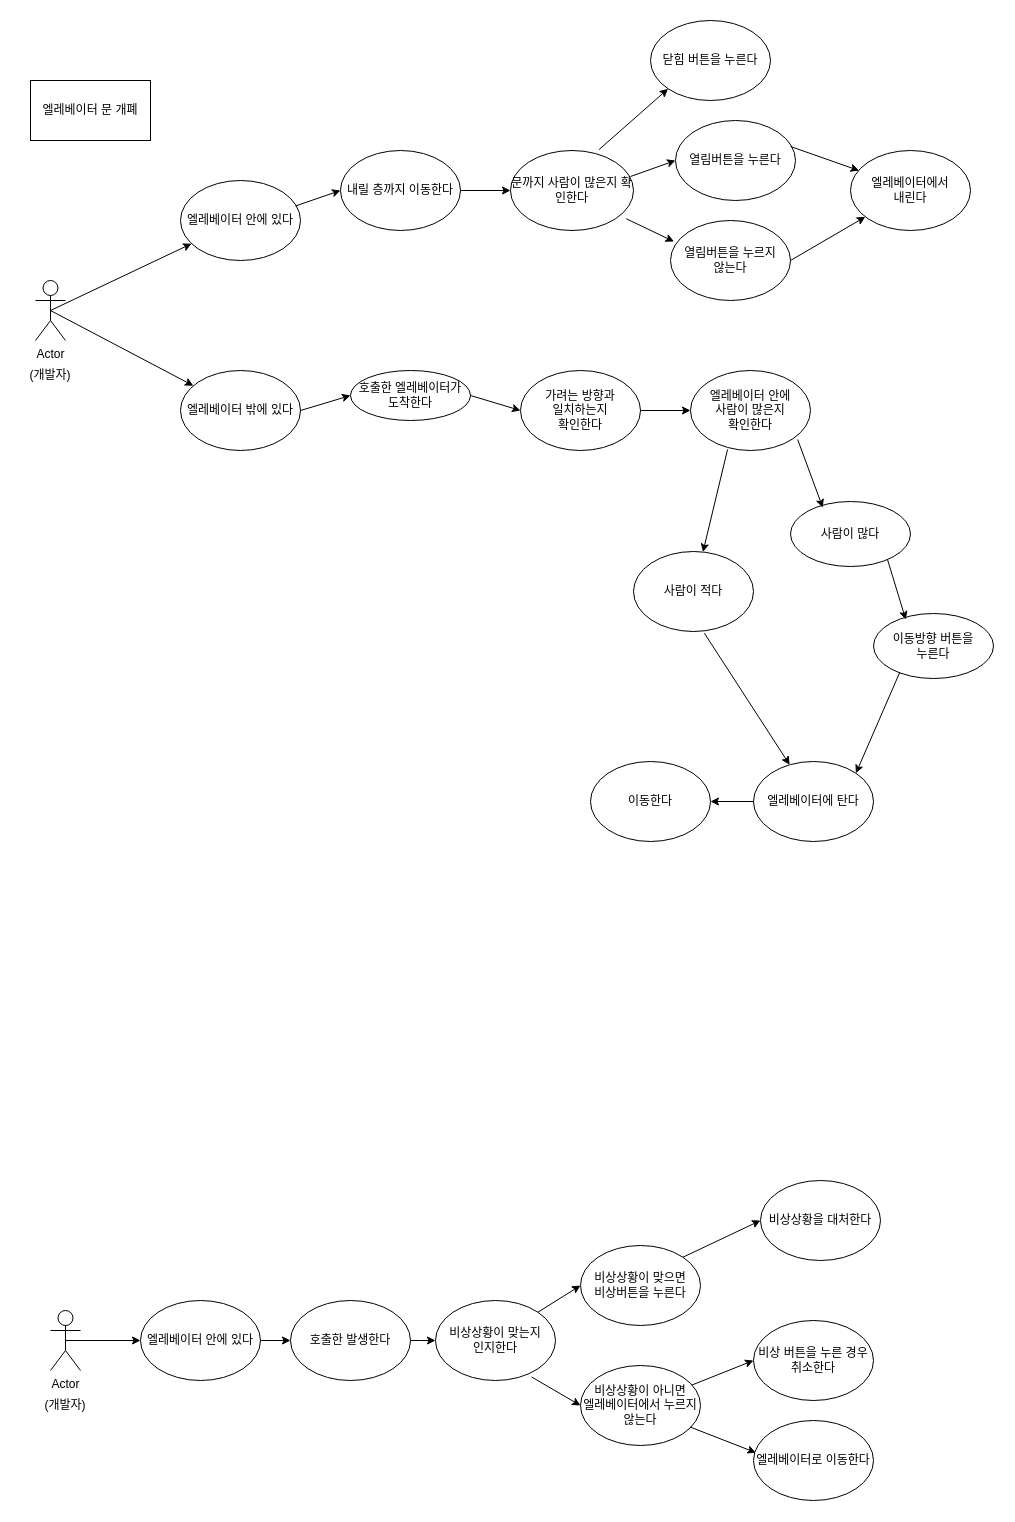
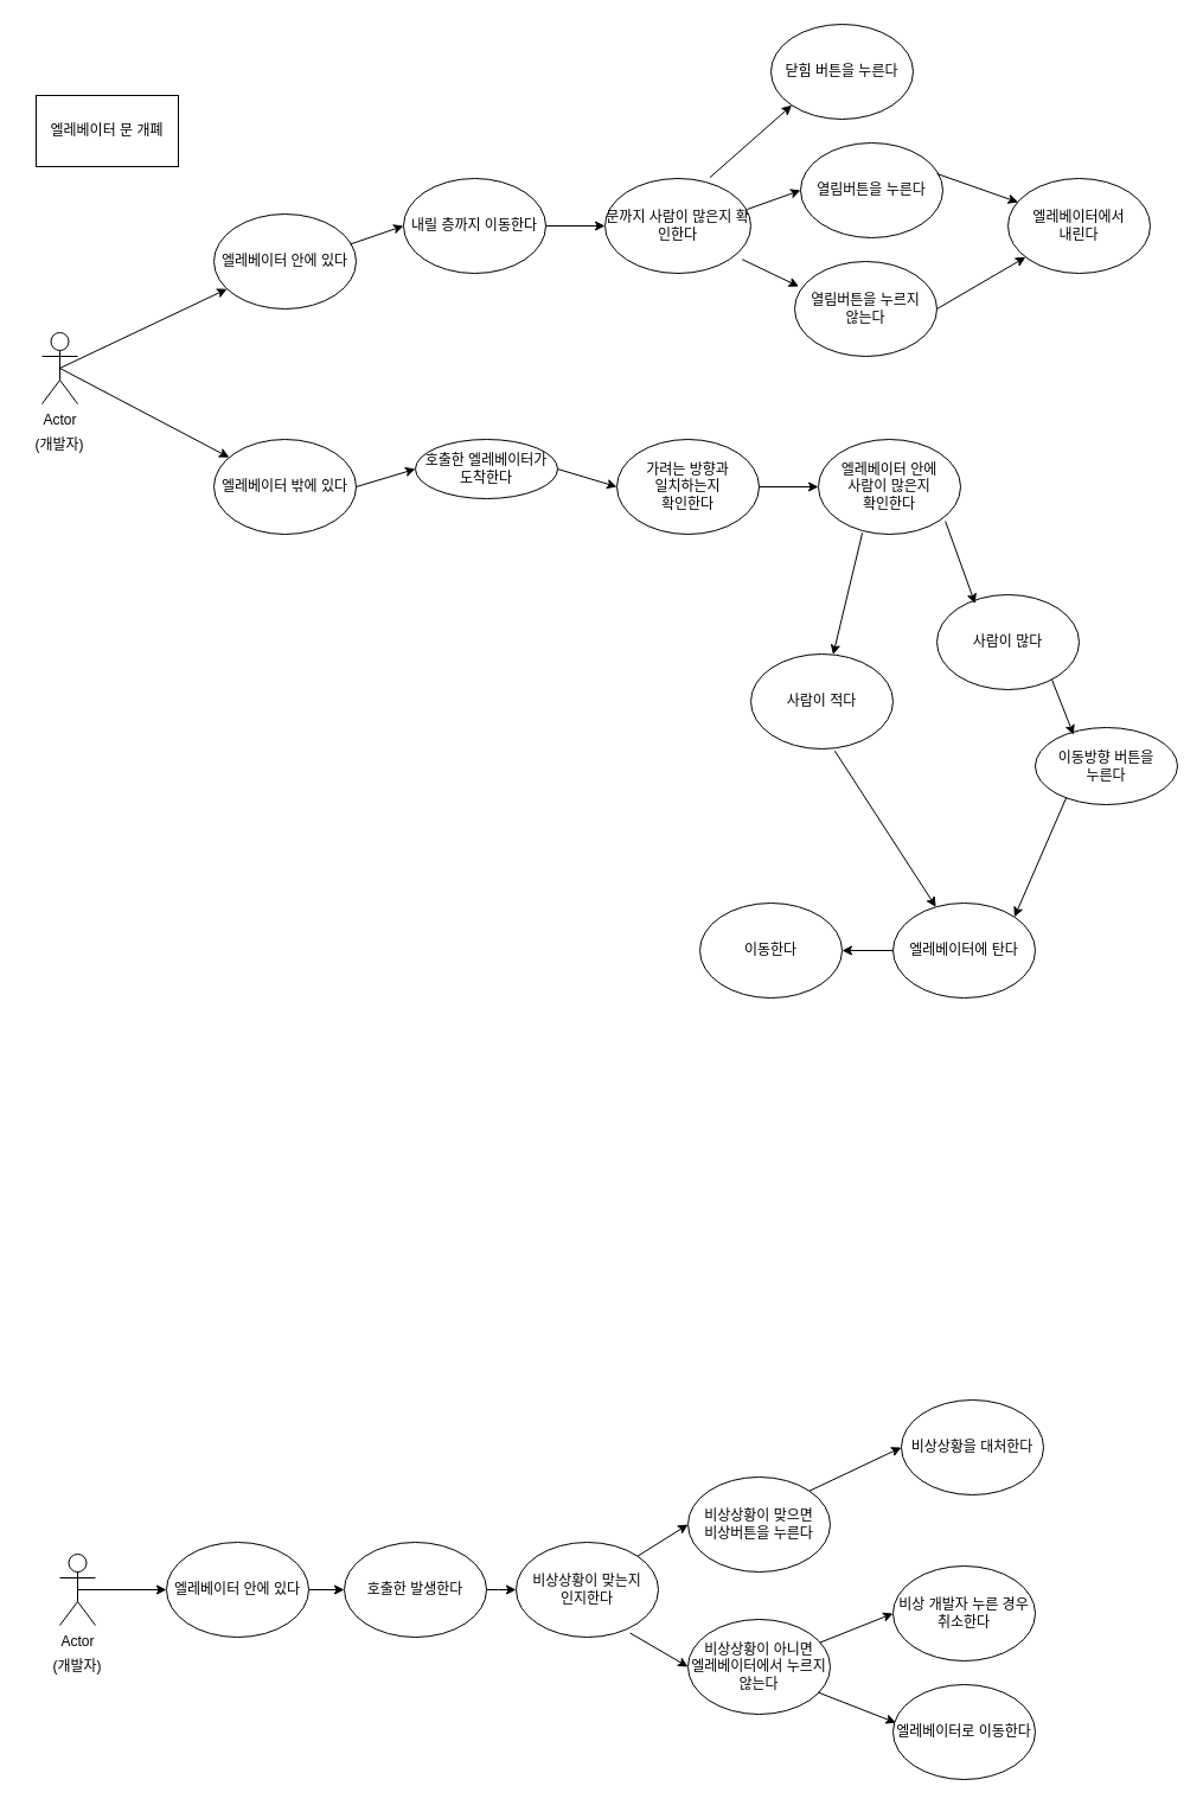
  <mxCell id="0" />
  <mxCell id="1" parent="0" />
  <mxCell id="2" value="Actor" style="shape=umlActor;verticalLabelPosition=bottom;verticalAlign=top;html=1;outlineConnect=0;" vertex="1" parent="1"><mxGeometry x="35" y="280" width="30" height="60" as="geometry" /></mxCell>
  <mxCell id="3" value="" style="endArrow=classic;html=1;rounded=0;exitX=0.5;exitY=0.5;exitDx=0;exitDy=0;exitPerimeter=0;" edge="1" parent="1" target="8" source="2"><mxGeometry width="50" height="50" relative="1" as="geometry"><mxPoint x="135" y="360" as="sourcePoint" /><mxPoint x="230" y="250" as="targetPoint" /></mxGeometry></mxCell>
  <mxCell id="4" value="(개발자)" style="text;html=1;strokeColor=none;fillColor=none;align=center;verticalAlign=middle;whiteSpace=wrap;rounded=0;" vertex="1" parent="1"><mxGeometry x="20" y="360" width="60" height="30" as="geometry" /></mxCell>
  <mxCell id="5" value="" style="endArrow=classic;html=1;rounded=0;exitX=0.5;exitY=0.5;exitDx=0;exitDy=0;exitPerimeter=0;" edge="1" parent="1" target="7" source="2"><mxGeometry width="50" height="50" relative="1" as="geometry"><mxPoint x="65" y="323" as="sourcePoint" /><mxPoint x="200" y="490" as="targetPoint" /></mxGeometry></mxCell>
  <mxCell id="6" value="엘레베이터 문 개폐" style="rounded=0;whiteSpace=wrap;html=1;" vertex="1" parent="1"><mxGeometry x="30" y="80" width="120" height="60" as="geometry" /></mxCell>
  <mxCell id="7" value="엘레베이터 밖에 있다" style="ellipse;whiteSpace=wrap;html=1;" vertex="1" parent="1"><mxGeometry x="180" y="370" width="120" height="80" as="geometry" /></mxCell>
  <mxCell id="8" value="엘레베이터 안에 있다" style="ellipse;whiteSpace=wrap;html=1;" vertex="1" parent="1"><mxGeometry x="180" y="180" width="120" height="80" as="geometry" /></mxCell>
  <mxCell id="9" value="" style="endArrow=classic;html=1;rounded=0;exitX=0.957;exitY=0.319;exitDx=0;exitDy=0;exitPerimeter=0;entryX=0;entryY=0.5;entryDx=0;entryDy=0;" edge="1" parent="1" target="10" source="8"><mxGeometry width="50" height="50" relative="1" as="geometry"><mxPoint x="320" y="200" as="sourcePoint" /><mxPoint x="540" y="180" as="targetPoint" /></mxGeometry></mxCell>
  <mxCell id="10" value="내릴 층까지 이동한다" style="ellipse;whiteSpace=wrap;html=1;" vertex="1" parent="1"><mxGeometry x="340" y="150" width="120" height="80" as="geometry" /></mxCell>
  <mxCell id="11" value="" style="endArrow=classic;html=1;rounded=0;exitX=1;exitY=0.5;exitDx=0;exitDy=0;entryX=0;entryY=0.5;entryDx=0;entryDy=0;" edge="1" parent="1" target="12" source="10"><mxGeometry width="50" height="50" relative="1" as="geometry"><mxPoint x="472" y="206" as="sourcePoint" /><mxPoint x="717" y="180" as="targetPoint" /></mxGeometry></mxCell>
  <mxCell id="12" value="문까지 사람이 많은지 확인한다" style="ellipse;whiteSpace=wrap;html=1;" vertex="1" parent="1"><mxGeometry x="510" y="150" width="123" height="80" as="geometry" /></mxCell>
  <mxCell id="13" value="" style="endArrow=classic;html=1;rounded=0;exitX=0.957;exitY=0.319;exitDx=0;exitDy=0;exitPerimeter=0;entryX=0;entryY=0.5;entryDx=0;entryDy=0;" edge="1" parent="1" target="14"><mxGeometry width="50" height="50" relative="1" as="geometry"><mxPoint x="630" y="176" as="sourcePoint" /><mxPoint x="875" y="150" as="targetPoint" /></mxGeometry></mxCell>
  <mxCell id="14" value="열림버튼을 누른다" style="ellipse;whiteSpace=wrap;html=1;" vertex="1" parent="1"><mxGeometry x="675" y="120" width="120" height="80" as="geometry" /></mxCell>
  <mxCell id="15" value="" style="endArrow=classic;html=1;rounded=0;exitX=0.957;exitY=0.319;exitDx=0;exitDy=0;exitPerimeter=0;entryX=0.071;entryY=0.251;entryDx=0;entryDy=0;entryPerimeter=0;" edge="1" parent="1" target="16"><mxGeometry width="50" height="50" relative="1" as="geometry"><mxPoint x="790" y="146" as="sourcePoint" /><mxPoint x="1035" y="120" as="targetPoint" /></mxGeometry></mxCell>
  <mxCell id="16" value="엘레베이터에서&lt;br&gt;내린다" style="ellipse;whiteSpace=wrap;html=1;" vertex="1" parent="1"><mxGeometry x="850" y="150" width="120" height="80" as="geometry" /></mxCell>
  <mxCell id="17" value="" style="endArrow=classic;html=1;rounded=0;entryX=0.029;entryY=0.263;entryDx=0;entryDy=0;exitX=0.941;exitY=0.853;exitDx=0;exitDy=0;entryPerimeter=0;exitPerimeter=0;" edge="1" parent="1" target="18" source="12"><mxGeometry width="50" height="50" relative="1" as="geometry"><mxPoint x="614.809" y="228.399" as="sourcePoint" /><mxPoint x="875" y="250" as="targetPoint" /></mxGeometry></mxCell>
  <mxCell id="18" value="열림버튼을 누르지 &lt;br&gt;않는다" style="ellipse;whiteSpace=wrap;html=1;" vertex="1" parent="1"><mxGeometry x="670" y="220" width="120" height="80" as="geometry" /></mxCell>
  <mxCell id="19" value="" style="endArrow=classic;html=1;rounded=0;exitX=1;exitY=0.5;exitDx=0;exitDy=0;" edge="1" parent="1" source="18" target="16"><mxGeometry width="50" height="50" relative="1" as="geometry"><mxPoint x="800" y="156" as="sourcePoint" /><mxPoint x="890" y="180" as="targetPoint" /></mxGeometry></mxCell>
  <mxCell id="20" value="" style="endArrow=classic;html=1;rounded=0;entryX=0;entryY=1;entryDx=0;entryDy=0;exitX=0.719;exitY=-0.01;exitDx=0;exitDy=0;exitPerimeter=0;" edge="1" parent="1" target="21" source="12"><mxGeometry width="50" height="50" relative="1" as="geometry"><mxPoint x="588" y="146" as="sourcePoint" /><mxPoint x="633" y="126" as="targetPoint" /></mxGeometry></mxCell>
  <mxCell id="21" value="닫힘 버튼을 누른다" style="ellipse;whiteSpace=wrap;html=1;" vertex="1" parent="1"><mxGeometry x="650" y="20" width="120" height="80" as="geometry" /></mxCell>
  <mxCell id="22" value="" style="endArrow=classic;html=1;rounded=0;exitX=1;exitY=0.5;exitDx=0;exitDy=0;entryX=0;entryY=0.5;entryDx=0;entryDy=0;" edge="1" parent="1" target="23" source="7"><mxGeometry width="50" height="50" relative="1" as="geometry"><mxPoint x="320" y="427" as="sourcePoint" /><mxPoint x="565" y="401" as="targetPoint" /></mxGeometry></mxCell>
  <mxCell id="23" value="호출한 엘레베이터가&lt;br&gt;도착한다" style="ellipse;whiteSpace=wrap;html=1;" vertex="1" parent="1"><mxGeometry x="350" y="370" width="120" height="50" as="geometry" /></mxCell>
  <mxCell id="24" value="" style="endArrow=classic;html=1;rounded=0;entryX=0;entryY=0.5;entryDx=0;entryDy=0;exitX=1;exitY=0.5;exitDx=0;exitDy=0;" edge="1" parent="1" target="25" source="23"><mxGeometry width="50" height="50" relative="1" as="geometry"><mxPoint x="480" y="411" as="sourcePoint" /><mxPoint x="744" y="401" as="targetPoint" /></mxGeometry></mxCell>
  <mxCell id="25" value="가려는 방향과 &lt;br&gt;일치하는지&lt;br&gt;확인한다" style="ellipse;whiteSpace=wrap;html=1;" vertex="1" parent="1"><mxGeometry x="520" y="370" width="120" height="80" as="geometry" /></mxCell>
  <mxCell id="26" value="" style="endArrow=classic;html=1;rounded=0;entryX=0;entryY=0.5;entryDx=0;entryDy=0;exitX=1;exitY=0.5;exitDx=0;exitDy=0;" edge="1" parent="1" target="27" source="25"><mxGeometry width="50" height="50" relative="1" as="geometry"><mxPoint x="664" y="410" as="sourcePoint" /><mxPoint x="923" y="400" as="targetPoint" /></mxGeometry></mxCell>
  <mxCell id="27" value="엘레베이터 안에 &lt;br&gt;사람이 많은지 &lt;br&gt;확인한다" style="ellipse;whiteSpace=wrap;html=1;" vertex="1" parent="1"><mxGeometry x="690" y="370" width="120" height="80" as="geometry" /></mxCell>
  <mxCell id="28" value="사람이 적다" style="ellipse;whiteSpace=wrap;html=1;" vertex="1" parent="1"><mxGeometry x="633" y="551" width="120" height="80" as="geometry" /></mxCell>
- <mxCell id="29" value="사람이 많다" style="ellipse;whiteSpace=wrap;html=1;" vertex="1" parent="1"><mxGeometry x="790" y="501" width="120" height="65" as="geometry" /></mxCell>
+ <mxCell id="29" value="사람이 많다" style="ellipse;whiteSpace=wrap;html=1;" vertex="1" parent="1"><mxGeometry x="790" y="501" width="120" height="80" as="geometry" /></mxCell>
  <mxCell id="30" value="" style="endArrow=classic;html=1;rounded=0;exitX=0.309;exitY=0.986;exitDx=0;exitDy=0;exitPerimeter=0;" edge="1" parent="1" source="27" target="28"><mxGeometry width="50" height="50" relative="1" as="geometry"><mxPoint x="650" y="420" as="sourcePoint" /><mxPoint x="700" y="420" as="targetPoint" /></mxGeometry></mxCell>
  <mxCell id="31" value="" style="endArrow=classic;html=1;rounded=0;exitX=0.893;exitY=0.863;exitDx=0;exitDy=0;exitPerimeter=0;entryX=0.269;entryY=0.094;entryDx=0;entryDy=0;entryPerimeter=0;" edge="1" parent="1" source="27" target="29"><mxGeometry width="50" height="50" relative="1" as="geometry"><mxPoint x="737" y="459" as="sourcePoint" /><mxPoint x="712" y="561" as="targetPoint" /></mxGeometry></mxCell>
  <mxCell id="32" value="이동방향 버튼을&lt;br&gt;누른다" style="ellipse;whiteSpace=wrap;html=1;" vertex="1" parent="1"><mxGeometry x="873" y="613" width="120" height="65" as="geometry" /></mxCell>
  <mxCell id="33" value="" style="endArrow=classic;html=1;rounded=0;exitX=0.809;exitY=0.896;exitDx=0;exitDy=0;exitPerimeter=0;entryX=0.269;entryY=0.094;entryDx=0;entryDy=0;entryPerimeter=0;" edge="1" parent="1" target="32" source="29"><mxGeometry width="50" height="50" relative="1" as="geometry"><mxPoint x="920" y="561" as="sourcePoint" /><mxPoint x="835" y="683" as="targetPoint" /></mxGeometry></mxCell>
  <mxCell id="34" value="엘레베이터에 탄다" style="ellipse;whiteSpace=wrap;html=1;" vertex="1" parent="1"><mxGeometry x="753" y="761" width="120" height="80" as="geometry" /></mxCell>
  <mxCell id="35" value="" style="endArrow=classic;html=1;rounded=0;exitX=0.591;exitY=1.022;exitDx=0;exitDy=0;exitPerimeter=0;" edge="1" parent="1" target="34" source="28"><mxGeometry width="50" height="50" relative="1" as="geometry"><mxPoint x="764" y="551" as="sourcePoint" /><mxPoint x="737" y="522" as="targetPoint" /></mxGeometry></mxCell>
  <mxCell id="36" value="" style="endArrow=classic;html=1;rounded=0;exitX=0.22;exitY=0.901;exitDx=0;exitDy=0;exitPerimeter=0;entryX=1;entryY=0;entryDx=0;entryDy=0;" edge="1" parent="1" source="32" target="34"><mxGeometry width="50" height="50" relative="1" as="geometry"><mxPoint x="975" y="681" as="sourcePoint" /><mxPoint x="950" y="784" as="targetPoint" /></mxGeometry></mxCell>
  <mxCell id="37" value="이동한다" style="ellipse;whiteSpace=wrap;html=1;" vertex="1" parent="1"><mxGeometry x="590" y="761" width="120" height="80" as="geometry" /></mxCell>
  <mxCell id="38" value="" style="endArrow=classic;html=1;rounded=0;exitX=0;exitY=0.5;exitDx=0;exitDy=0;entryX=1;entryY=0.5;entryDx=0;entryDy=0;" edge="1" parent="1" source="34" target="37"><mxGeometry width="50" height="50" relative="1" as="geometry"><mxPoint x="724" y="783" as="sourcePoint" /><mxPoint x="710" y="691" as="targetPoint" /></mxGeometry></mxCell>
  <mxCell id="39" value="Actor" style="shape=umlActor;verticalLabelPosition=bottom;verticalAlign=top;html=1;outlineConnect=0;" vertex="1" parent="1"><mxGeometry x="50" y="1310" width="30" height="60" as="geometry" /></mxCell>
  <mxCell id="40" value="(개발자)" style="text;html=1;strokeColor=none;fillColor=none;align=center;verticalAlign=middle;whiteSpace=wrap;rounded=0;" vertex="1" parent="1"><mxGeometry x="35" y="1390" width="60" height="30" as="geometry" /></mxCell>
  <mxCell id="41" value="" style="endArrow=classic;html=1;rounded=0;exitX=1;exitY=0.5;exitDx=0;exitDy=0;entryX=0;entryY=0.5;entryDx=0;entryDy=0;" edge="1" parent="1" target="44" source="46"><mxGeometry width="50" height="50" relative="1" as="geometry"><mxPoint x="250" y="1350" as="sourcePoint" /><mxPoint x="430" y="1290" as="targetPoint" /></mxGeometry></mxCell>
  <mxCell id="42" value="" style="endArrow=classic;html=1;rounded=0;exitX=1;exitY=0.5;exitDx=0;exitDy=0;entryX=0;entryY=0.5;entryDx=0;entryDy=0;" edge="1" parent="1" target="43" source="44"><mxGeometry width="50" height="50" relative="1" as="geometry"><mxPoint x="459.4" y="1350" as="sourcePoint" /><mxPoint x="600" y="1520.48" as="targetPoint" /><Array as="points"><mxPoint x="420" y="1340" /></Array></mxGeometry></mxCell>
  <mxCell id="43" value="비상상황이 맞는지 &lt;br&gt;인지한다" style="ellipse;whiteSpace=wrap;html=1;" vertex="1" parent="1"><mxGeometry x="435" y="1300" width="120" height="80" as="geometry" /></mxCell>
  <mxCell id="44" value="호출한 발생한다" style="ellipse;whiteSpace=wrap;html=1;" vertex="1" parent="1"><mxGeometry x="290" y="1300" width="120" height="80" as="geometry" /></mxCell>
  <mxCell id="45" value="" style="endArrow=classic;html=1;rounded=0;exitX=0.5;exitY=0.5;exitDx=0;exitDy=0;exitPerimeter=0;" edge="1" parent="1" target="46" source="39"><mxGeometry width="50" height="50" relative="1" as="geometry"><mxPoint x="10" y="1440" as="sourcePoint" /><mxPoint x="190" y="1380" as="targetPoint" /></mxGeometry></mxCell>
  <mxCell id="46" value="엘레베이터 안에 있다" style="ellipse;whiteSpace=wrap;html=1;" vertex="1" parent="1"><mxGeometry x="140" y="1300" width="120" height="80" as="geometry" /></mxCell>
  <mxCell id="47" value="비상상황이 맞으면&lt;br&gt;비상버튼을 누른다" style="ellipse;whiteSpace=wrap;html=1;" vertex="1" parent="1"><mxGeometry x="580" y="1245" width="120" height="80" as="geometry" /></mxCell>
  <mxCell id="48" value="" style="endArrow=classic;html=1;rounded=0;exitX=1;exitY=0;exitDx=0;exitDy=0;entryX=0;entryY=0.5;entryDx=0;entryDy=0;" edge="1" parent="1" source="43" target="47"><mxGeometry width="50" height="50" relative="1" as="geometry"><mxPoint x="75" y="1350" as="sourcePoint" /><mxPoint x="150" y="1350" as="targetPoint" /></mxGeometry></mxCell>
  <mxCell id="49" value="비상상황이 아니면&lt;br&gt;엘레베이터에서 누르지 않는다" style="ellipse;whiteSpace=wrap;html=1;" vertex="1" parent="1"><mxGeometry x="580" y="1365" width="120" height="80" as="geometry" /></mxCell>
  <mxCell id="50" value="" style="endArrow=classic;html=1;rounded=0;exitX=0.801;exitY=0.956;exitDx=0;exitDy=0;entryX=0;entryY=0.5;entryDx=0;entryDy=0;exitPerimeter=0;" edge="1" parent="1" target="49" source="43"><mxGeometry width="50" height="50" relative="1" as="geometry"><mxPoint x="529.426" y="1370.004" as="sourcePoint" /><mxPoint x="160" y="1496.72" as="targetPoint" /></mxGeometry></mxCell>
  <mxCell id="51" value="비상상황을 대처한다" style="ellipse;whiteSpace=wrap;html=1;" vertex="1" parent="1"><mxGeometry x="760" y="1180" width="120" height="80" as="geometry" /></mxCell>
  <mxCell id="52" value="" style="endArrow=classic;html=1;rounded=0;exitX=1;exitY=0;exitDx=0;exitDy=0;entryX=0;entryY=0.5;entryDx=0;entryDy=0;" edge="1" parent="1" target="51" source="47"><mxGeometry width="50" height="50" relative="1" as="geometry"><mxPoint x="768.5" y="1227" as="sourcePoint" /><mxPoint x="381.5" y="1265" as="targetPoint" /></mxGeometry></mxCell>
  <mxCell id="53" value="" style="endArrow=classic;html=1;rounded=0;exitX=0.912;exitY=0.768;exitDx=0;exitDy=0;entryX=0.02;entryY=0.402;entryDx=0;entryDy=0;exitPerimeter=0;entryPerimeter=0;" edge="1" parent="1" source="49" target="54"><mxGeometry width="50" height="50" relative="1" as="geometry"><mxPoint x="700" y="1430" as="sourcePoint" /><mxPoint x="749" y="1459" as="targetPoint" /></mxGeometry></mxCell>
  <mxCell id="54" value="엘레베이터로 이동한다" style="ellipse;whiteSpace=wrap;html=1;" vertex="1" parent="1"><mxGeometry x="753" y="1420" width="120" height="80" as="geometry" /></mxCell>
- <mxCell id="55" value="비상 버튼을 누른 경우&lt;br&gt;취소한다" style="ellipse;whiteSpace=wrap;html=1;" vertex="1" parent="1"><mxGeometry x="753" y="1320" width="120" height="80" as="geometry" /></mxCell>
+ <mxCell id="55" value="비상 개발자 누른 경우&lt;br&gt;취소한다" style="ellipse;whiteSpace=wrap;html=1;" vertex="1" parent="1"><mxGeometry x="753" y="1320" width="120" height="80" as="geometry" /></mxCell>
  <mxCell id="56" value="" style="endArrow=classic;html=1;rounded=0;entryX=0;entryY=0.5;entryDx=0;entryDy=0;" edge="1" parent="1" target="55" source="49"><mxGeometry width="50" height="50" relative="1" as="geometry"><mxPoint x="700" y="1397" as="sourcePoint" /><mxPoint x="399.5" y="1405" as="targetPoint" /></mxGeometry></mxCell>
